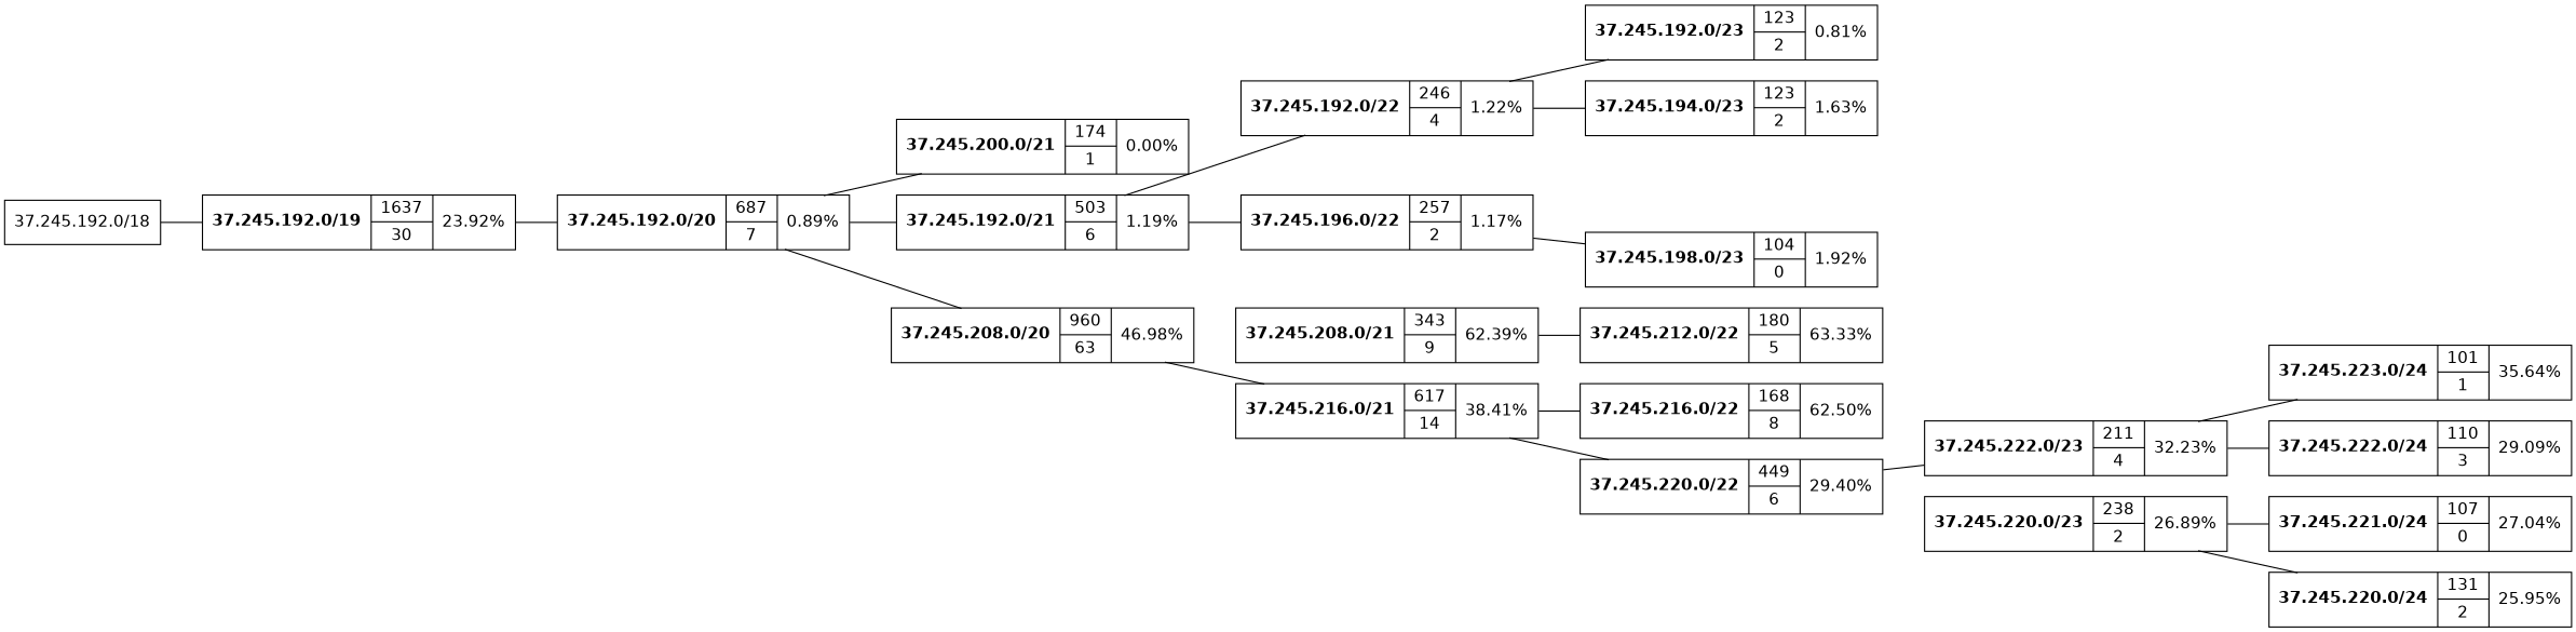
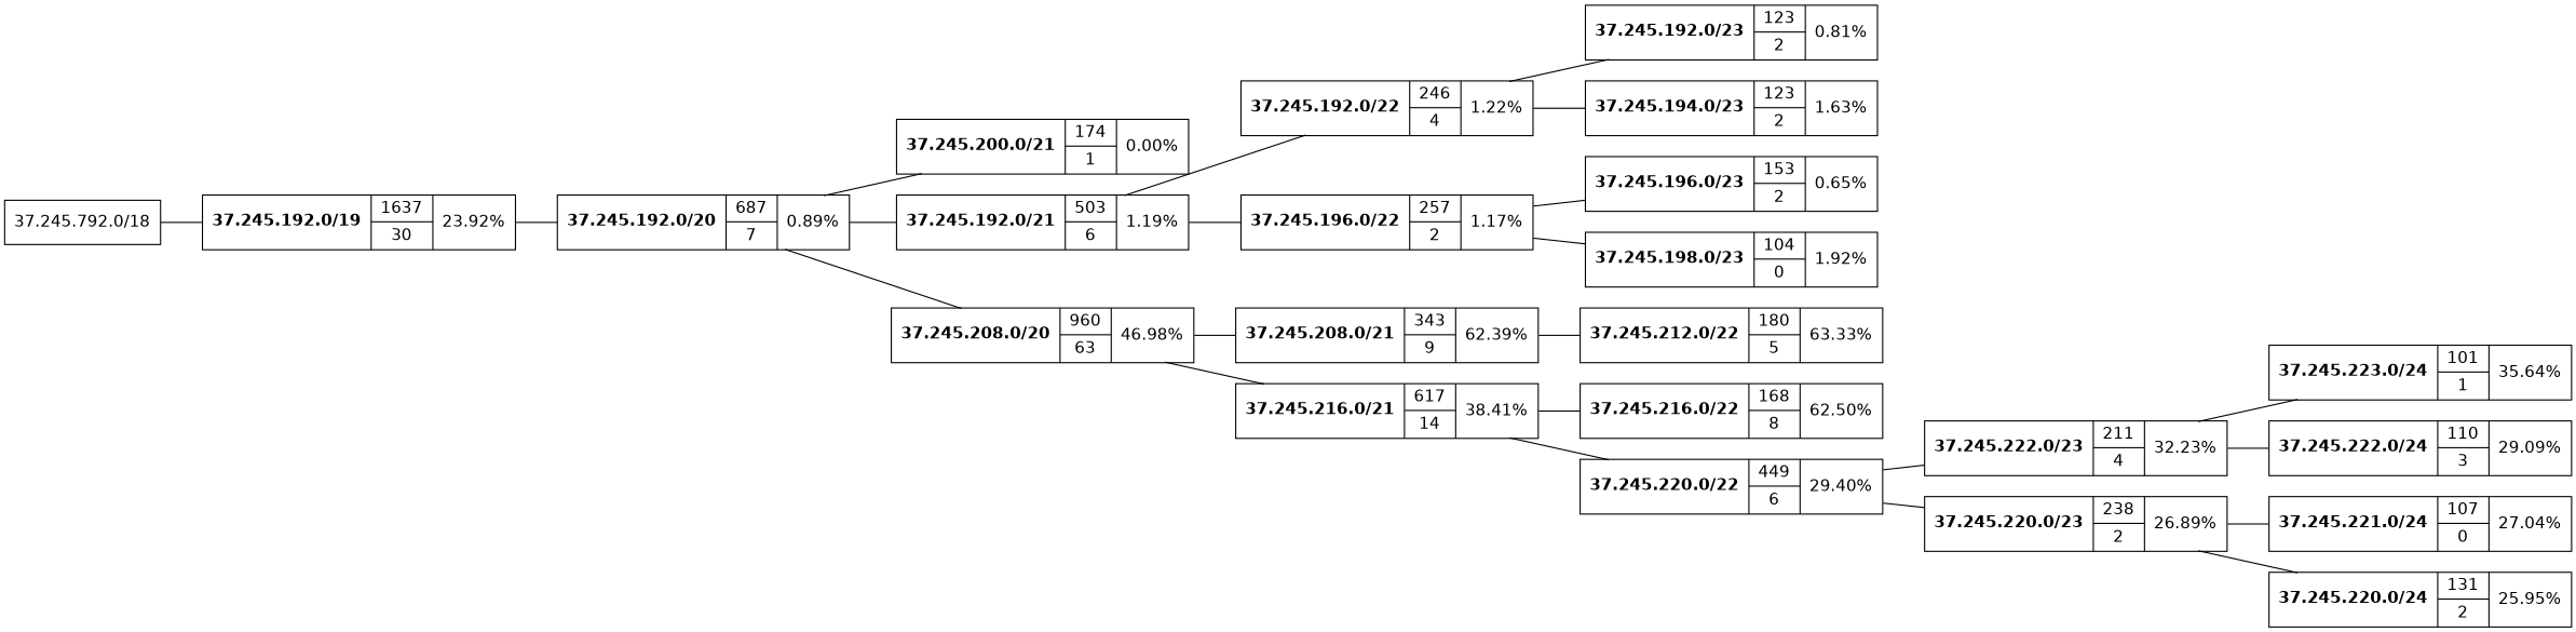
  graph {
    fontname=Helvetica
    rankdir=LR
    splines=false
    node [fillcolor="#FF8884" fontname=Helvetica shape=record style=none]
    n1 [label=<{<B>37.245.200.0/21</B>|{174|1}|{0.00%}}>]
    n2 [label=<{<B>37.245.192.0/20</B>|{687|7}|{0.89%}}>]
    n3 [label=<{<B>37.245.192.0/21</B>|{503|6}|{1.19%}}>]
    n4 [fillcolor="#8bc34a" label=<{<B>37.245.208.0/20</B>|{960|63}|{46.98%}}>]
    n5 [label=<{<B>37.245.192.0/22</B>|{246|4}|{1.22%}}>]
    n6 [label=<{<B>37.245.196.0/22</B>|{257|2}|{1.17%}}>]
    n7 [fillcolor="#8bc34a" label=<{<B>37.245.212.0/22</B>|{180|5}|{63.33%}}>]
    n8 [fillcolor="#8bc34a" label=<{<B>37.245.208.0/21</B>|{343|9}|{62.39%}}>]
    n9 [fillcolor="#8bc34a" label=<{<B>37.245.216.0/22</B>|{168|8}|{62.50%}}>]
    n10 [label=<{<B>37.245.216.0/21</B>|{617|14}|{38.41%}}>]
    n11 [label=<{<B>37.245.220.0/22</B>|{449|6}|{29.40%}}>]
    n12 [label=<{<B>37.245.222.0/23</B>|{211|4}|{32.23%}}>]
    n13 [label=<{<B>37.245.220.0/23</B>|{238|2}|{26.89%}}>]
    n14 [label=<{<B>37.245.192.0/23</B>|{123|2}|{0.81%}}>]
    n15 [label=<{<B>37.245.194.0/23</B>|{123|2}|{1.63%}}>]
+   n16 [label=<{<B>37.245.196.0/23</B>|{153|2}|{0.65%}}>]
    n17 [label=<{<B>37.245.198.0/23</B>|{104|0}|{1.92%}}>]
    n18 [label=<{<B>37.245.223.0/24</B>|{101|1}|{35.64%}}>]
    n19 [label=<{<B>37.245.222.0/24</B>|{110|3}|{29.09%}}>]
    n20 [label=<{<B>37.245.221.0/24</B>|{107|0}|{27.04%}}>]
    n21 [label=<{<B>37.245.220.0/24</B>|{131|2}|{25.95%}}>]
    n22 [label=<{<B>37.245.192.0/19</B>|{1637|30}|{23.92%}}>]
-   "37.245.192.0/18" [fillcolor="" style=""]
+   "37.245.192.0/18" [label="37.245.792.0/18" fillcolor="" style=""]
    n2 -- n1
    n2 -- n3
    n2 -- n4
    n3 -- n5
    n3 -- n6
+   n4 -- n8
    n4 -- n10
    n5 -- n14
    n5 -- n15
+   n6 -- n16
    n6 -- n17
    n8 -- n7
    n10 -- n9
    n10 -- n11
    n11 -- n12
+   n11 -- n13
    n12 -- n18
    n12 -- n19
    n13 -- n20
    n13 -- n21
    n22 -- n2
    "37.245.192.0/18" -- n22
  }
